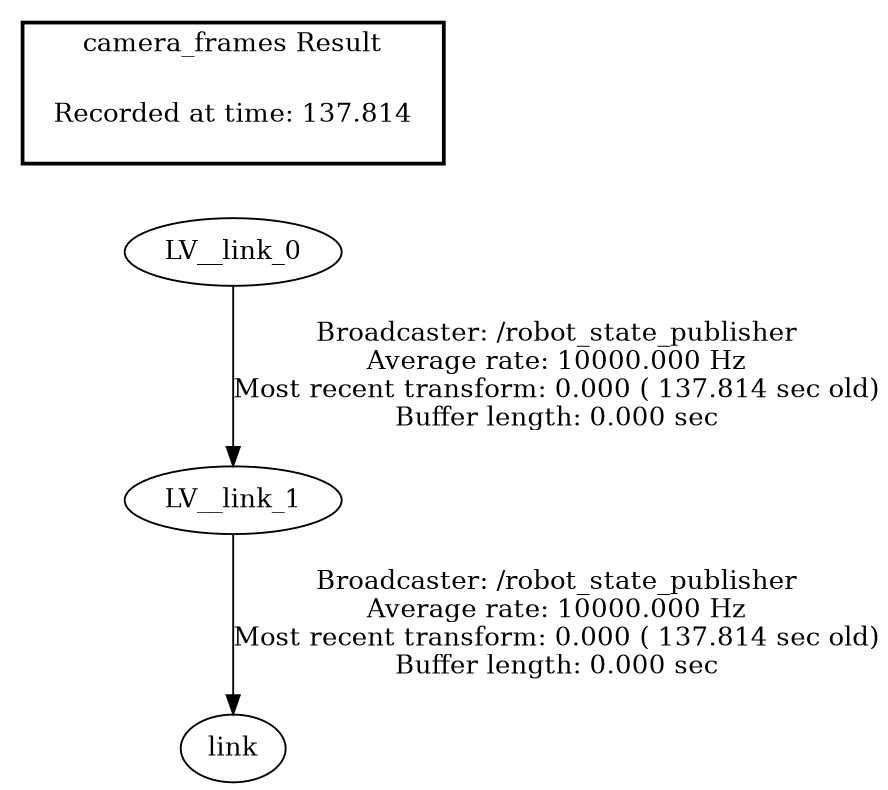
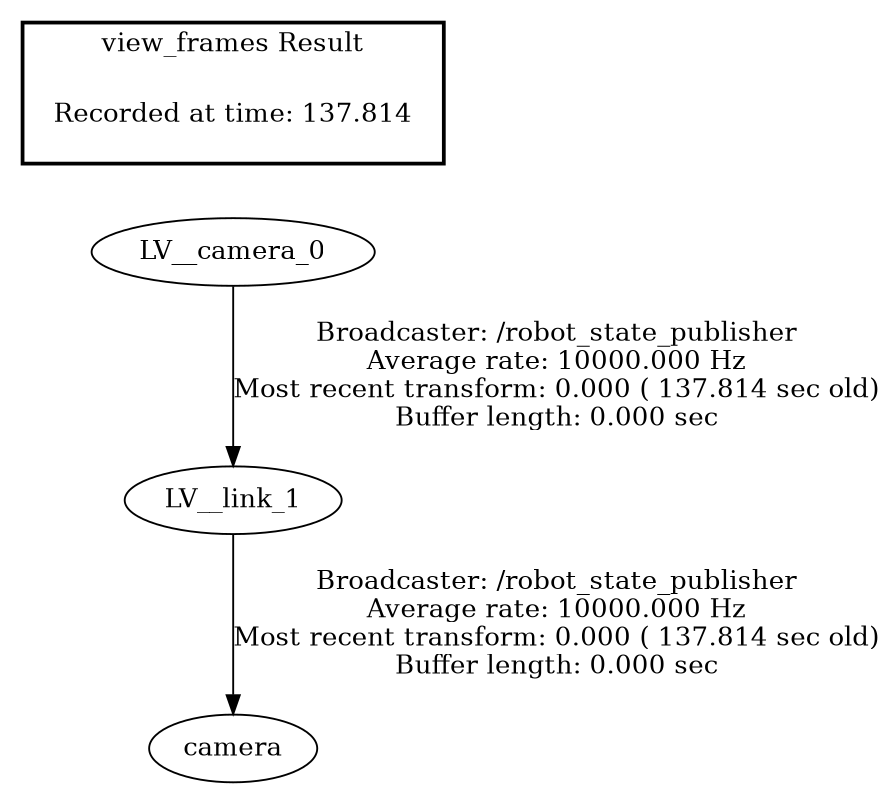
  digraph {
    "Recorded at time: 137.814" [shape=plaintext]
-   LV__link_0
+   LV__link_0 [label=LV__camera_0]
    LV__link_1
-   camera [label=link]
+   camera
    subgraph cluster_1 {
      color=black
-     label="camera_frames Result"
+     label="view_frames Result"
      style=bold
      "Recorded at time: 137.814"
    }
    "Recorded at time: 137.814" -> LV__link_0 [style=invis]
    LV__link_0 -> LV__link_1 [label="Broadcaster: /robot_state_publisher\nAverage rate: 10000.000 Hz\nMost recent transform: 0.000 ( 137.814 sec old)\nBuffer length: 0.000 sec\n"]
    LV__link_1 -> camera [label="Broadcaster: /robot_state_publisher\nAverage rate: 10000.000 Hz\nMost recent transform: 0.000 ( 137.814 sec old)\nBuffer length: 0.000 sec\n"]
  }
